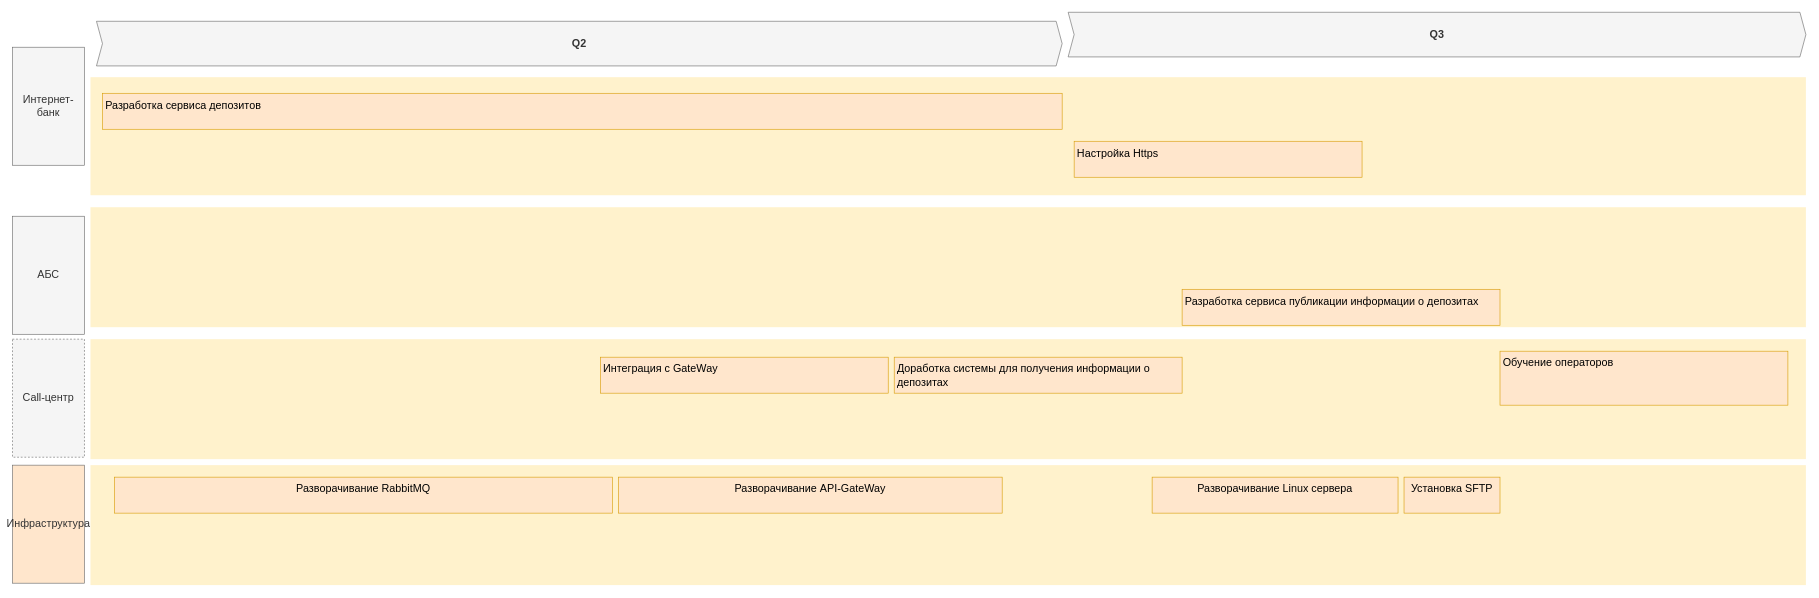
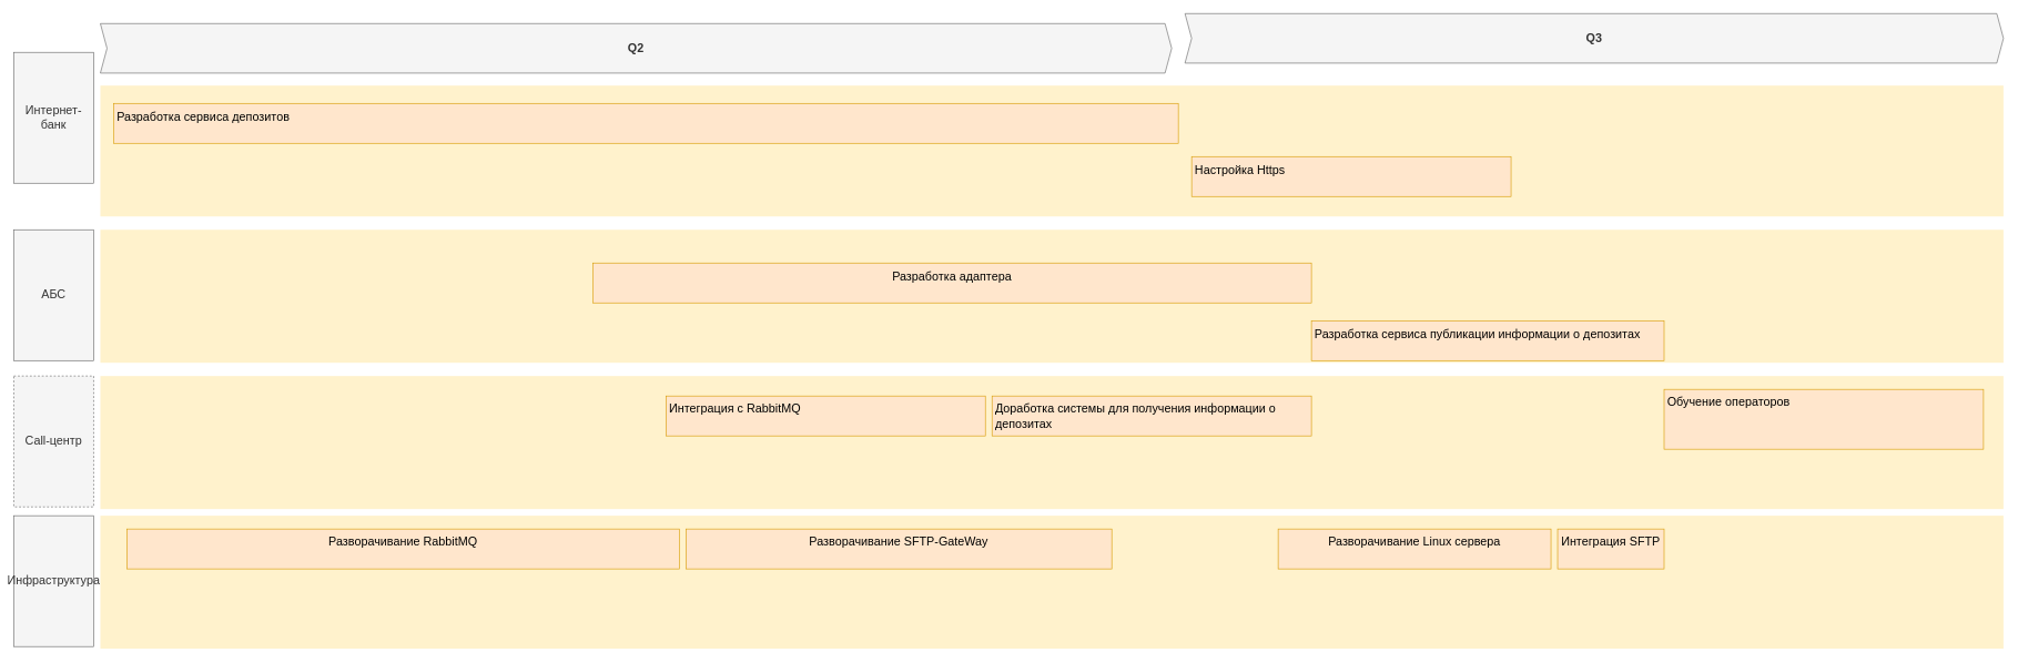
  <mxCell id="0" />
  <mxCell id="1" parent="0" />
  <mxCell id="2" value="" style="shape=rect;fillColor=#fff2cc;strokeColor=none;fontSize=24;html=1;whiteSpace=wrap;align=left;verticalAlign=top;spacing=5;rounded=0;" parent="1" vertex="1"><mxGeometry x="150" y="345" width="2860" height="200" as="geometry" /></mxCell>
  <mxCell id="3" value="" style="shape=rect;fillColor=#fff2cc;strokeColor=none;fontSize=24;html=1;whiteSpace=wrap;align=left;verticalAlign=top;spacing=5;rounded=0;" parent="1" vertex="1"><mxGeometry x="150" y="128.2" width="2860" height="196.8" as="geometry" /></mxCell>
  <mxCell id="4" value="Разработка сервиса депозитов" style="shape=rect;fillColor=#ffe6cc;strokeColor=#d79b00;fontSize=18;html=1;whiteSpace=wrap;align=left;verticalAlign=top;spacing=5;rounded=0;" parent="1" vertex="1"><mxGeometry x="170" y="155" width="1600" height="60" as="geometry" /></mxCell>
  <mxCell id="5" value="Интернет-банк" style="rounded=0;whiteSpace=wrap;html=1;fillColor=#f5f5f5;fontColor=#333333;strokeColor=#666666;fontSize=18;" parent="1" vertex="1"><mxGeometry x="20" y="78.2" width="120" height="196.8" as="geometry" /></mxCell>
- <mxCell id="6" value="АБС" style="rounded=0;whiteSpace=wrap;html=1;fillColor=#f5f5f5;fontColor=#333333;strokeColor=#666666;fontSize=18;" parent="1" vertex="1"><mxGeometry x="20" y="360" width="120" height="196.8" as="geometry" /></mxCell>
- <mxCell id="7" value="Q2" style="shape=step;perimeter=stepPerimeter;whiteSpace=wrap;html=1;fixedSize=1;size=10;fillColor=#f5f5f5;strokeColor=#666666;fontSize=18;fontStyle=1;align=center;rounded=0;fontColor=#333333;" parent="1" vertex="1"><mxGeometry x="160" y="35" width="1610" height="74.4" as="geometry" /></mxCell>
+ <mxCell id="6" value="АБС" style="rounded=0;whiteSpace=wrap;html=1;fillColor=#f5f5f5;fontColor=#333333;strokeColor=#666666;fontSize=18;" parent="1" vertex="1"><mxGeometry x="20" y="345" width="120" height="196.8" as="geometry" /></mxCell>
+ <mxCell id="7" value="Q2" style="shape=step;perimeter=stepPerimeter;whiteSpace=wrap;html=1;fixedSize=1;size=10;fillColor=#f5f5f5;strokeColor=#666666;fontSize=18;fontStyle=1;align=center;rounded=0;fontColor=#333333;" parent="1" vertex="1"><mxGeometry x="150" y="35" width="1610" height="74.4" as="geometry" /></mxCell>
+ <mxCell id="8" value="Разработка адаптера" style="shape=rect;fillColor=#ffe6cc;strokeColor=#d79b00;fontSize=18;html=1;whiteSpace=wrap;align=center;verticalAlign=top;spacing=5;rounded=0;" parent="1" vertex="1"><mxGeometry x="890" y="395" width="1080" height="60" as="geometry" /></mxCell>
  <mxCell id="9" value="Q3" style="shape=step;perimeter=stepPerimeter;whiteSpace=wrap;html=1;fixedSize=1;size=10;fillColor=#f5f5f5;strokeColor=#666666;fontSize=18;fontStyle=1;align=center;rounded=0;fontColor=#333333;" parent="1" vertex="1"><mxGeometry x="1780" y="20" width="1230" height="74.4" as="geometry" /></mxCell>
  <mxCell id="10" value="" style="shape=rect;fillColor=#fff2cc;strokeColor=none;fontSize=24;html=1;whiteSpace=wrap;align=left;verticalAlign=top;spacing=5;rounded=0;" parent="1" vertex="1"><mxGeometry x="150" y="565" width="2860" height="200" as="geometry" /></mxCell>
  <mxCell id="11" value="Call-центр" style="rounded=0;whiteSpace=wrap;html=1;fillColor=#f5f5f5;fontColor=#333333;strokeColor=#666666;fontSize=18;dashed=1;" parent="1" vertex="1"><mxGeometry x="20" y="565" width="120" height="196.8" as="geometry" /></mxCell>
  <mxCell id="12" value="" style="shape=rect;fillColor=#fff2cc;strokeColor=none;fontSize=24;html=1;whiteSpace=wrap;align=left;verticalAlign=top;spacing=5;rounded=0;" vertex="1" parent="1"><mxGeometry x="150" y="775" width="2860" height="200" as="geometry" /></mxCell>
- <mxCell id="13" value="Инфраструктура" style="rounded=0;whiteSpace=wrap;html=1;fillColor=#ffe6cc;fontColor=#333333;strokeColor=#666666;fontSize=18;" vertex="1" parent="1"><mxGeometry x="20" y="775" width="120" height="196.8" as="geometry" /></mxCell>
+ <mxCell id="13" value="Инфраструктура" style="rounded=0;whiteSpace=wrap;html=1;fillColor=#f5f5f5;fontColor=#333333;strokeColor=#666666;fontSize=18;" vertex="1" parent="1"><mxGeometry x="20" y="775" width="120" height="196.8" as="geometry" /></mxCell>
  <mxCell id="14" value="Разворачивание RabbitMQ" style="shape=rect;fillColor=#ffe6cc;strokeColor=#d79b00;fontSize=18;html=1;whiteSpace=wrap;align=center;verticalAlign=top;spacing=5;rounded=0;" vertex="1" parent="1"><mxGeometry x="190" y="795" width="830" height="60" as="geometry" /></mxCell>
  <mxCell id="15" value="Настройка Https" style="shape=rect;fillColor=#ffe6cc;strokeColor=#d79b00;fontSize=18;html=1;whiteSpace=wrap;align=left;verticalAlign=top;spacing=5;rounded=0;" vertex="1" parent="1"><mxGeometry x="1790" y="235" width="480" height="60" as="geometry" /></mxCell>
- <mxCell id="16" value="Разворачивание API-GateWay" style="shape=rect;fillColor=#ffe6cc;strokeColor=#d79b00;fontSize=18;html=1;whiteSpace=wrap;align=center;verticalAlign=top;spacing=5;rounded=0;" vertex="1" parent="1"><mxGeometry x="1030" y="795" width="640" height="60" as="geometry" /></mxCell>
+ <mxCell id="16" value="Разворачивание SFTP-GateWay" style="shape=rect;fillColor=#ffe6cc;strokeColor=#d79b00;fontSize=18;html=1;whiteSpace=wrap;align=center;verticalAlign=top;spacing=5;rounded=0;" vertex="1" parent="1"><mxGeometry x="1030" y="795" width="640" height="60" as="geometry" /></mxCell>
  <mxCell id="17" value="Разворачивание Linux сервера" style="shape=rect;fillColor=#ffe6cc;strokeColor=#d79b00;fontSize=18;html=1;whiteSpace=wrap;align=center;verticalAlign=top;spacing=5;rounded=0;" vertex="1" parent="1"><mxGeometry x="1920" y="795" width="410" height="60" as="geometry" /></mxCell>
- <mxCell id="18" value="Установка SFTP" style="shape=rect;fillColor=#ffe6cc;strokeColor=#d79b00;fontSize=18;html=1;whiteSpace=wrap;align=center;verticalAlign=top;spacing=5;rounded=0;" vertex="1" parent="1"><mxGeometry x="2340" y="795" width="160" height="60" as="geometry" /></mxCell>
- <mxCell id="19" value="Интеграция с GateWay" style="shape=rect;fillColor=#ffe6cc;strokeColor=#d79b00;fontSize=18;html=1;whiteSpace=wrap;align=left;verticalAlign=top;spacing=5;rounded=0;" vertex="1" parent="1"><mxGeometry x="1000" y="595" width="480" height="60" as="geometry" /></mxCell>
+ <mxCell id="18" value="Интеграция SFTP" style="shape=rect;fillColor=#ffe6cc;strokeColor=#d79b00;fontSize=18;html=1;whiteSpace=wrap;align=center;verticalAlign=top;spacing=5;rounded=0;" vertex="1" parent="1"><mxGeometry x="2340" y="795" width="160" height="60" as="geometry" /></mxCell>
+ <mxCell id="19" value="Интеграция с RabbitMQ" style="shape=rect;fillColor=#ffe6cc;strokeColor=#d79b00;fontSize=18;html=1;whiteSpace=wrap;align=left;verticalAlign=top;spacing=5;rounded=0;" vertex="1" parent="1"><mxGeometry x="1000" y="595" width="480" height="60" as="geometry" /></mxCell>
  <mxCell id="20" value="Разработка сервиса публикации информации о депозитах" style="shape=rect;fillColor=#ffe6cc;strokeColor=#d79b00;fontSize=18;html=1;whiteSpace=wrap;align=left;verticalAlign=top;spacing=5;rounded=0;" vertex="1" parent="1"><mxGeometry x="1970" y="481.8" width="530" height="60" as="geometry" /></mxCell>
  <mxCell id="21" value="Доработка системы для получения информации о депозитах" style="shape=rect;fillColor=#ffe6cc;strokeColor=#d79b00;fontSize=18;html=1;whiteSpace=wrap;align=left;verticalAlign=top;spacing=5;rounded=0;" vertex="1" parent="1"><mxGeometry x="1490" y="595" width="480" height="60" as="geometry" /></mxCell>
  <mxCell id="22" value="Обучение операторов" style="shape=rect;fillColor=#ffe6cc;strokeColor=#d79b00;fontSize=18;html=1;whiteSpace=wrap;align=left;verticalAlign=top;spacing=5;rounded=0;" vertex="1" parent="1"><mxGeometry x="2500" y="585" width="480" height="90" as="geometry" /></mxCell>
